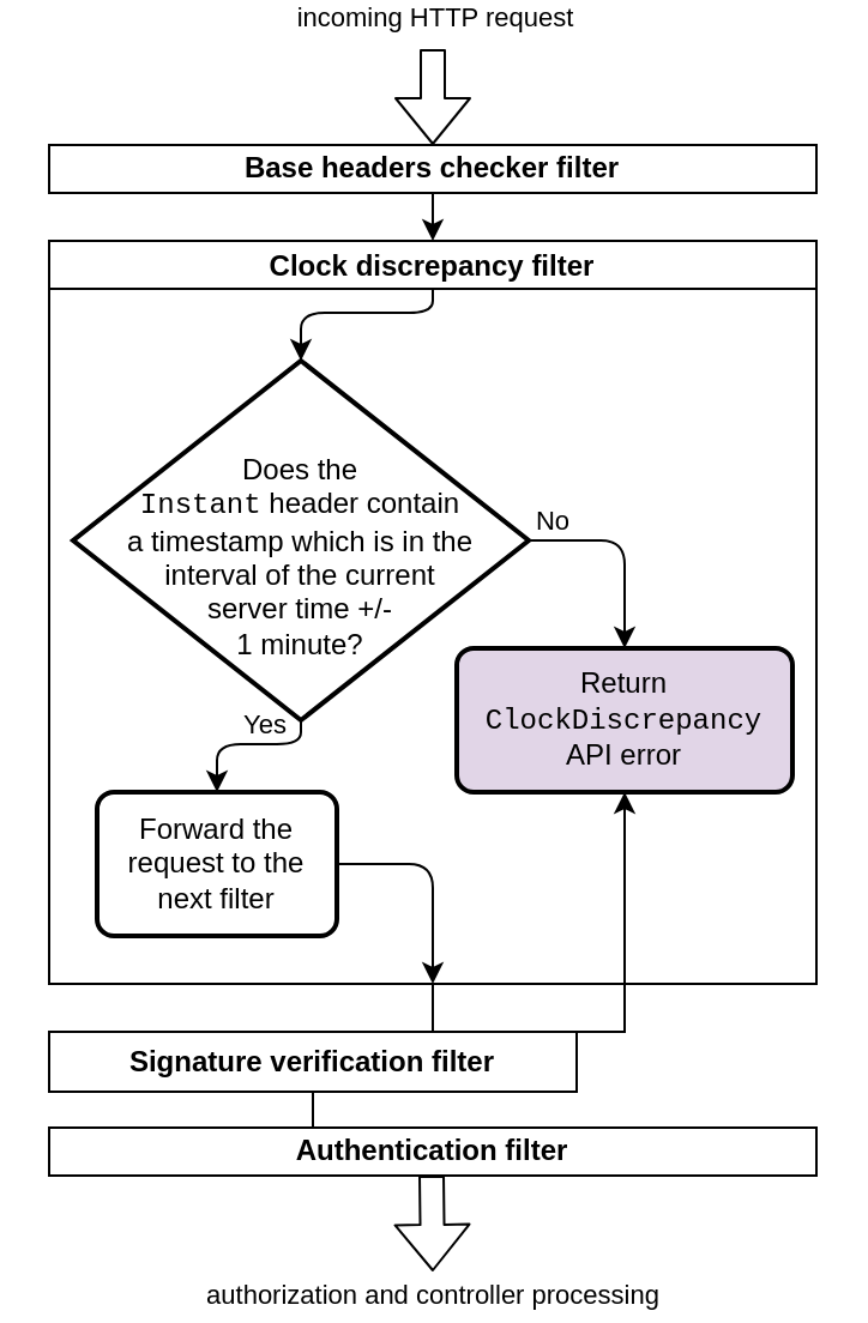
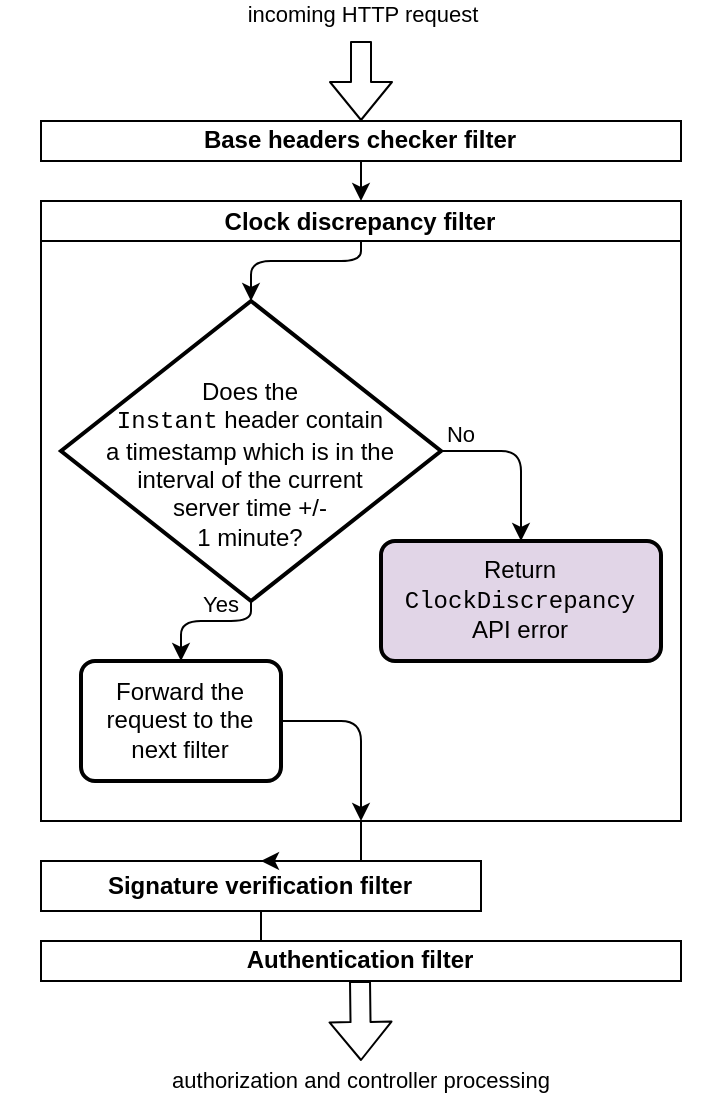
  <mxCell id="0" />
  <mxCell id="1" parent="0" />
  <mxCell id="2" style="edgeStyle=orthogonalEdgeStyle;rounded=0;orthogonalLoop=1;jettySize=auto;html=1;exitX=0.5;exitY=1;exitDx=0;exitDy=0;entryX=0.5;entryY=0;entryDx=0;entryDy=0;" parent="1" source="3" target="12" edge="1"><mxGeometry relative="1" as="geometry" /></mxCell>
  <mxCell id="3" value="&lt;b&gt;Base headers checker filter&lt;/b&gt;" style="rounded=0;whiteSpace=wrap;html=1;" parent="1" vertex="1"><mxGeometry x="20" y="60" width="320" height="20" as="geometry" /></mxCell>
  <mxCell id="4" value="" style="edgeStyle=orthogonalEdgeStyle;rounded=0;orthogonalLoop=1;jettySize=auto;html=1;" parent="1" source="5" target="6" edge="1"><mxGeometry relative="1" as="geometry" /></mxCell>
  <mxCell id="5" value="&lt;b&gt;Signature verification filter&lt;/b&gt;" style="rounded=0;whiteSpace=wrap;html=1;" parent="1" vertex="1"><mxGeometry x="20" y="430" width="220" height="25" as="geometry" /></mxCell>
  <mxCell id="6" value="&lt;b&gt;Authentication filter&lt;/b&gt;" style="rounded=0;whiteSpace=wrap;html=1;" parent="1" vertex="1"><mxGeometry x="20" y="470" width="320" height="20" as="geometry" /></mxCell>
  <mxCell id="7" value="" style="shape=flexArrow;endArrow=classic;html=1;entryX=0.5;entryY=0;entryDx=0;entryDy=0;" parent="1" edge="1"><mxGeometry width="50" height="50" relative="1" as="geometry"><mxPoint x="180" y="20" as="sourcePoint" /><mxPoint x="180" y="60" as="targetPoint" /></mxGeometry></mxCell>
  <mxCell id="8" value="incoming HTTP request" style="edgeLabel;html=1;align=center;verticalAlign=middle;resizable=0;points=[];" parent="7" vertex="1" connectable="0"><mxGeometry x="-0.6" y="1" relative="1" as="geometry"><mxPoint x="-1" y="-22" as="offset" /></mxGeometry></mxCell>
  <mxCell id="9" value="" style="shape=flexArrow;endArrow=classic;html=1;" parent="1" edge="1"><mxGeometry width="50" height="50" relative="1" as="geometry"><mxPoint x="179.5" y="490" as="sourcePoint" /><mxPoint x="180" y="530" as="targetPoint" /></mxGeometry></mxCell>
  <mxCell id="10" value="authorization and controller processing" style="edgeLabel;html=1;align=center;verticalAlign=middle;resizable=0;points=[];" parent="9" vertex="1" connectable="0"><mxGeometry x="-0.6" y="1" relative="1" as="geometry"><mxPoint x="-0.6" y="42.01" as="offset" /></mxGeometry></mxCell>
- <mxCell id="11" style="edgeStyle=orthogonalEdgeStyle;rounded=0;orthogonalLoop=1;jettySize=auto;html=1;exitX=0.5;exitY=1;exitDx=0;exitDy=0;" parent="1" source="12" target="19" edge="1"><mxGeometry relative="1" as="geometry" /></mxCell>
+ <mxCell id="11" style="edgeStyle=orthogonalEdgeStyle;rounded=0;orthogonalLoop=1;jettySize=auto;html=1;exitX=0.5;exitY=1;exitDx=0;exitDy=0;entryX=0.5;entryY=0;entryDx=0;entryDy=0;" parent="1" source="12" target="5" edge="1"><mxGeometry relative="1" as="geometry" /></mxCell>
  <mxCell id="12" value="Clock discrepancy filter" style="swimlane;startSize=20;" parent="1" vertex="1"><mxGeometry x="20" y="100" width="320" height="310" as="geometry" /></mxCell>
  <mxCell id="13" style="edgeStyle=orthogonalEdgeStyle;rounded=1;orthogonalLoop=1;jettySize=auto;html=1;exitX=0.5;exitY=1;exitDx=0;exitDy=0;exitPerimeter=0;entryX=0.5;entryY=0;entryDx=0;entryDy=0;" parent="12" source="17" target="20" edge="1"><mxGeometry relative="1" as="geometry"><Array as="points"><mxPoint x="105" y="210" /><mxPoint x="70" y="210" /></Array></mxGeometry></mxCell>
  <mxCell id="14" value="Yes" style="edgeLabel;html=1;align=center;verticalAlign=middle;resizable=0;points=[];" parent="13" vertex="1" connectable="0"><mxGeometry x="-0.813" y="2" relative="1" as="geometry"><mxPoint x="-18" y="-5" as="offset" /></mxGeometry></mxCell>
  <mxCell id="15" style="edgeStyle=orthogonalEdgeStyle;rounded=1;orthogonalLoop=1;jettySize=auto;html=1;exitX=1;exitY=0.5;exitDx=0;exitDy=0;exitPerimeter=0;entryX=0.5;entryY=0;entryDx=0;entryDy=0;" parent="12" source="17" target="19" edge="1"><mxGeometry relative="1" as="geometry" /></mxCell>
  <mxCell id="16" value="No" style="edgeLabel;html=1;align=center;verticalAlign=middle;resizable=0;points=[];" parent="15" vertex="1" connectable="0"><mxGeometry x="-0.467" y="2" relative="1" as="geometry"><mxPoint x="-14" y="-7" as="offset" /></mxGeometry></mxCell>
  <mxCell id="17" value="&lt;font style=&quot;font-size: 12px&quot;&gt;Does the&lt;br&gt;&lt;font face=&quot;Courier New&quot; style=&quot;font-size: 12px&quot;&gt;Instant&lt;/font&gt;&amp;nbsp;header contain&lt;br&gt;a timestamp&amp;nbsp;which is in the interval of the current&lt;br&gt;server time&amp;nbsp;+/-&lt;br&gt;1 minute?&lt;/font&gt;" style="strokeWidth=2;html=1;shape=mxgraph.flowchart.decision;whiteSpace=wrap;spacingBottom=0;spacingTop=13;spacingLeft=1;spacingRight=1;" parent="12" vertex="1"><mxGeometry x="10" y="50" width="190" height="150" as="geometry" /></mxCell>
  <mxCell id="18" value="" style="endArrow=classic;html=1;entryX=0.5;entryY=0;entryDx=0;entryDy=0;entryPerimeter=0;" parent="12" target="17" edge="1"><mxGeometry width="50" height="50" relative="1" as="geometry"><mxPoint x="160" y="20" as="sourcePoint" /><mxPoint x="520" y="20" as="targetPoint" /><Array as="points"><mxPoint x="160" y="30" /><mxPoint x="105" y="30" /></Array></mxGeometry></mxCell>
  <mxCell id="19" value="Return &lt;font face=&quot;Courier New&quot;&gt;ClockDiscrepancy&lt;/font&gt;&lt;br&gt;API error" style="rounded=1;whiteSpace=wrap;html=1;absoluteArcSize=1;arcSize=14;strokeWidth=2;fillColor=#e1d5e7;" parent="12" vertex="1"><mxGeometry x="170" y="170" width="140" height="60" as="geometry" /></mxCell>
  <mxCell id="20" value="Forward the request to the next filter" style="rounded=1;whiteSpace=wrap;html=1;absoluteArcSize=1;arcSize=14;strokeWidth=2;" parent="12" vertex="1"><mxGeometry x="20" y="230" width="100" height="60" as="geometry" /></mxCell>
  <mxCell id="21" style="edgeStyle=orthogonalEdgeStyle;rounded=1;orthogonalLoop=1;jettySize=auto;html=1;exitX=1;exitY=0.5;exitDx=0;exitDy=0;entryX=0.5;entryY=1;entryDx=0;entryDy=0;endArrow=classic;endFill=1;" parent="12" source="20" target="12" edge="1"><mxGeometry relative="1" as="geometry"><mxPoint x="160" y="300" as="targetPoint" /><Array as="points"><mxPoint x="160" y="260" /></Array></mxGeometry></mxCell>
